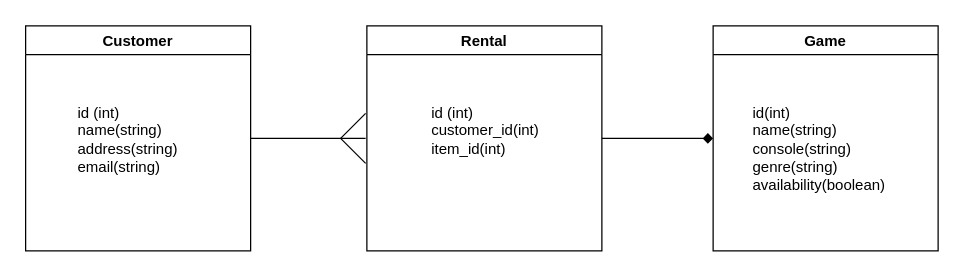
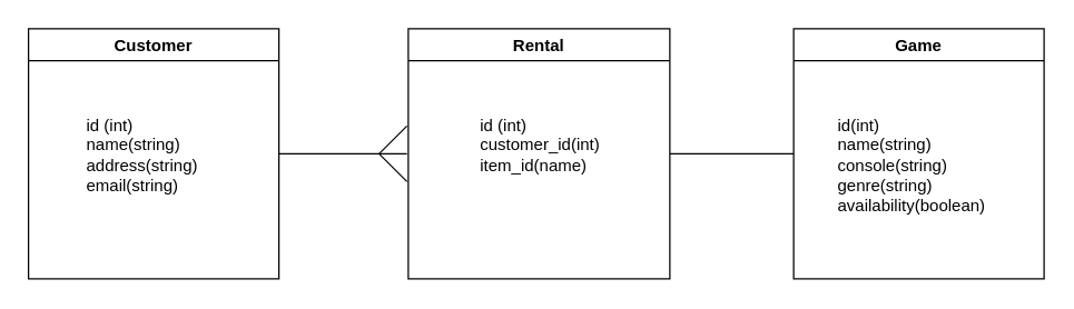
  <mxCell id="0" />
  <mxCell id="1" parent="0" />
  <mxCell id="2" value="Customer" style="swimlane;startSize=23;" vertex="1" parent="1"><mxGeometry x="20" y="20" width="180" height="180" as="geometry" /></mxCell>
  <mxCell id="3" value="&lt;div&gt;id (int)&lt;/div&gt;&lt;div&gt;name(string)&lt;/div&gt;&lt;div&gt;address(string)&lt;/div&gt;&lt;div&gt;email(string)&lt;/div&gt;" style="text;html=1;resizable=0;points=[];autosize=1;align=left;verticalAlign=top;spacingTop=-4;" vertex="1" parent="2"><mxGeometry x="40" y="60" width="100" height="60" as="geometry" /></mxCell>
  <mxCell id="4" value="Game" style="swimlane;startSize=23;" vertex="1" parent="1"><mxGeometry x="570" y="20" width="180" height="180" as="geometry" /></mxCell>
  <mxCell id="5" value="&lt;span&gt;id(int)&lt;/span&gt;&lt;br&gt;&lt;span&gt;name(string)&lt;/span&gt;&lt;br&gt;&lt;span&gt;console(string)&lt;/span&gt;&lt;br&gt;&lt;span&gt;genre(string)&lt;/span&gt;&lt;br&gt;&lt;span&gt;availability(boolean)&lt;/span&gt;" style="text;html=1;resizable=0;points=[];autosize=1;align=left;verticalAlign=top;spacingTop=-4;" vertex="1" parent="4"><mxGeometry x="30" y="60" width="120" height="70" as="geometry" /></mxCell>
  <mxCell id="6" value="Rental" style="swimlane;" vertex="1" parent="1"><mxGeometry x="293" y="20" width="188" height="180" as="geometry" /></mxCell>
- <mxCell id="7" value="&lt;span&gt;id (int)&lt;/span&gt;&lt;br&gt;&lt;span&gt;customer_id(int)&lt;/span&gt;&lt;br&gt;&lt;span&gt;item_id(int)&lt;/span&gt;" style="text;html=1;resizable=0;points=[];autosize=1;align=left;verticalAlign=top;spacingTop=-4;" vertex="1" parent="1"><mxGeometry x="342.5" y="80" width="100" height="40" as="geometry" /></mxCell>
+ <mxCell id="7" value="&lt;span&gt;id (int)&lt;/span&gt;&lt;br&gt;&lt;span&gt;customer_id(int)&lt;/span&gt;&lt;br&gt;&lt;span&gt;item_id(name)&lt;/span&gt;" style="text;html=1;resizable=0;points=[];autosize=1;align=left;verticalAlign=top;spacingTop=-4;" vertex="1" parent="1"><mxGeometry x="342.5" y="80" width="100" height="40" as="geometry" /></mxCell>
  <mxCell id="8" value="" style="endArrow=none;html=1;exitX=1;exitY=0.5;exitDx=0;exitDy=0;" edge="1" parent="1" source="2"><mxGeometry width="50" height="50" relative="1" as="geometry"><mxPoint x="22" y="270" as="sourcePoint" /><mxPoint x="292" y="110" as="targetPoint" /></mxGeometry></mxCell>
- <mxCell id="9" value="" style="endArrow=diamond;html=1;entryX=0;entryY=0.5;entryDx=0;entryDy=0;exitX=1;exitY=0.5;exitDx=0;exitDy=0;" edge="1" parent="1" source="6" target="4"><mxGeometry width="50" height="50" relative="1" as="geometry"><mxPoint x="22" y="270" as="sourcePoint" /><mxPoint x="72" y="220" as="targetPoint" /></mxGeometry></mxCell>
+ <mxCell id="9" value="" style="endArrow=none;html=1;entryX=0;entryY=0.5;entryDx=0;entryDy=0;exitX=1;exitY=0.5;exitDx=0;exitDy=0;" edge="1" parent="1" source="6" target="4"><mxGeometry width="50" height="50" relative="1" as="geometry"><mxPoint x="22" y="270" as="sourcePoint" /><mxPoint x="72" y="220" as="targetPoint" /></mxGeometry></mxCell>
  <mxCell id="10" value="" style="endArrow=none;html=1;" edge="1" parent="1"><mxGeometry width="50" height="50" relative="1" as="geometry"><mxPoint x="272" y="110" as="sourcePoint" /><mxPoint x="292" y="130" as="targetPoint" /></mxGeometry></mxCell>
  <mxCell id="11" value="" style="endArrow=none;html=1;" edge="1" parent="1"><mxGeometry width="50" height="50" relative="1" as="geometry"><mxPoint x="292" y="90" as="sourcePoint" /><mxPoint x="272" y="110" as="targetPoint" /></mxGeometry></mxCell>
